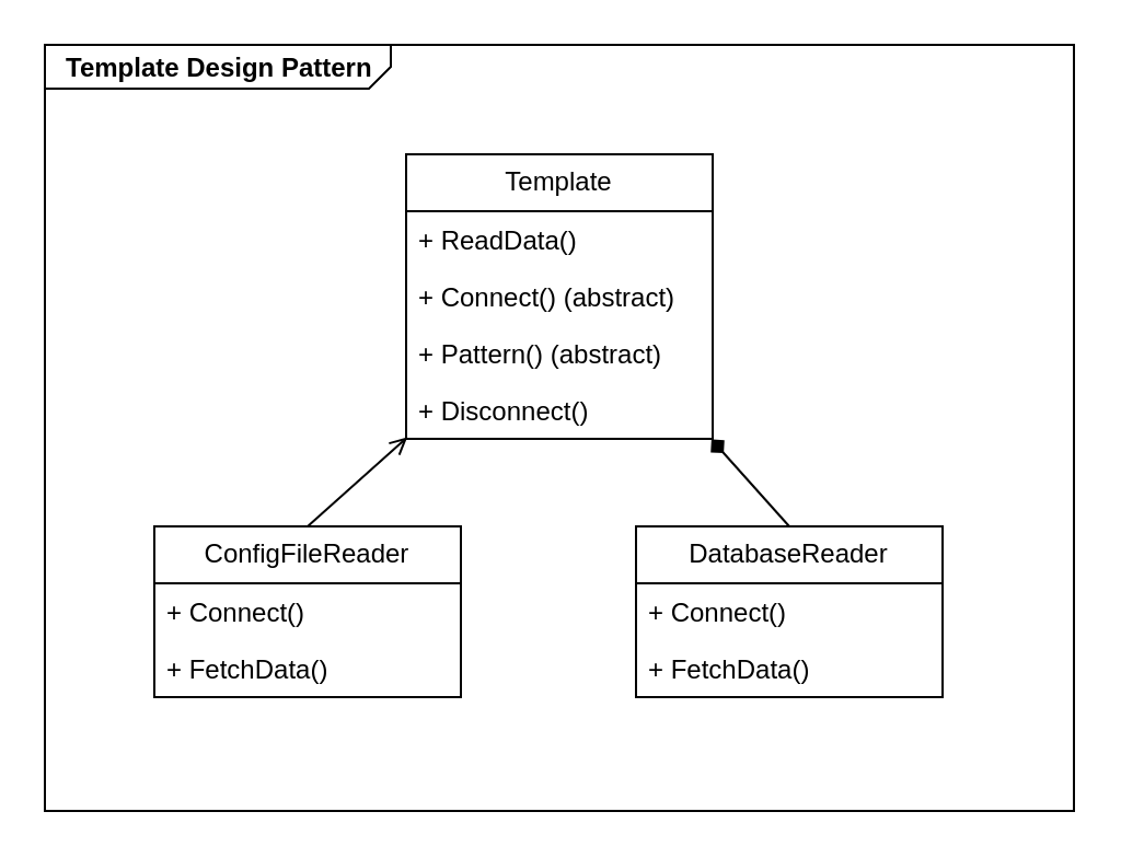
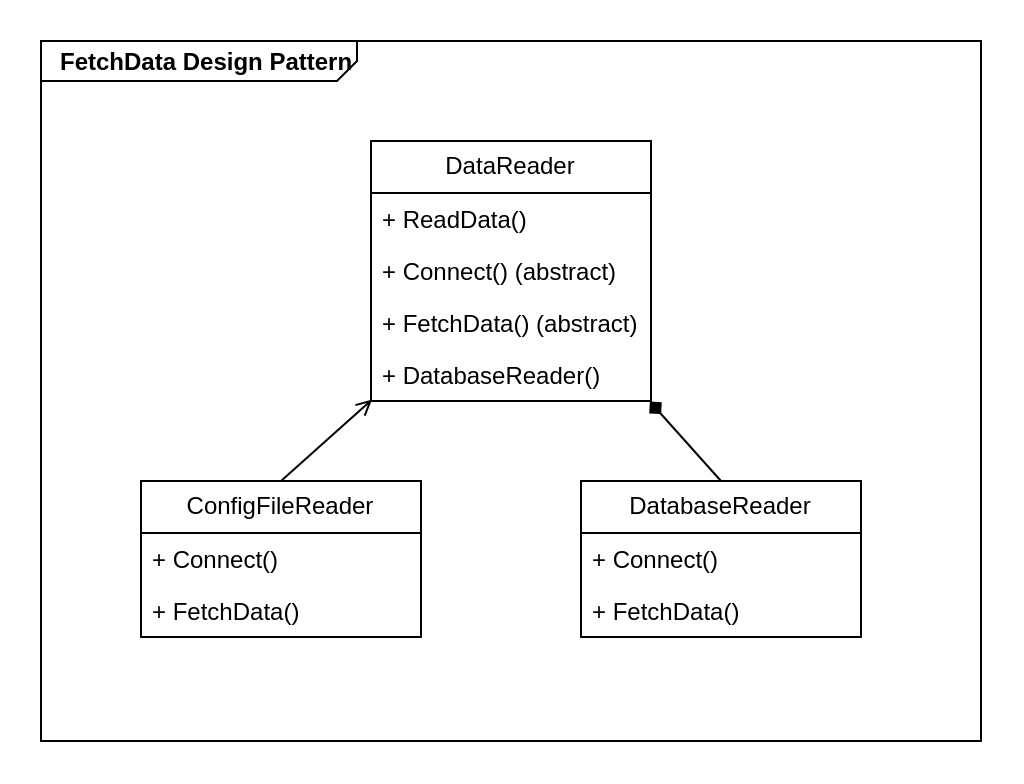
  <mxCell id="0" />
  <mxCell id="1" parent="0" />
- <mxCell id="2" value="&lt;p style=&quot;margin:0px;margin-top:4px;margin-left:10px;text-align:left;&quot;&gt;&lt;b&gt;Template Design Pattern&lt;/b&gt;&lt;/p&gt;" style="html=1;shape=mxgraph.sysml.package;labelX=158.74;align=left;spacingLeft=10;overflow=fill;recursiveResize=0;" vertex="1" parent="1"><mxGeometry x="20" y="20" width="470" height="350" as="geometry" /></mxCell>
- <mxCell id="3" value="Template" style="swimlane;fontStyle=0;childLayout=stackLayout;horizontal=1;startSize=26;fillColor=none;horizontalStack=0;resizeParent=1;resizeParentMax=0;resizeLast=0;collapsible=1;marginBottom=0;whiteSpace=wrap;html=1;" vertex="1" parent="1"><mxGeometry x="185" y="70" width="140" height="130" as="geometry" /></mxCell>
+ <mxCell id="2" value="&lt;p style=&quot;margin:0px;margin-top:4px;margin-left:10px;text-align:left;&quot;&gt;&lt;b&gt;FetchData Design Pattern&lt;/b&gt;&lt;/p&gt;" style="html=1;shape=mxgraph.sysml.package;labelX=158.74;align=left;spacingLeft=10;overflow=fill;recursiveResize=0;" vertex="1" parent="1"><mxGeometry x="20" y="20" width="470" height="350" as="geometry" /></mxCell>
+ <mxCell id="3" value="DataReader" style="swimlane;fontStyle=0;childLayout=stackLayout;horizontal=1;startSize=26;fillColor=none;horizontalStack=0;resizeParent=1;resizeParentMax=0;resizeLast=0;collapsible=1;marginBottom=0;whiteSpace=wrap;html=1;" vertex="1" parent="1"><mxGeometry x="185" y="70" width="140" height="130" as="geometry" /></mxCell>
  <mxCell id="4" value="+ ReadData()" style="text;strokeColor=none;fillColor=none;align=left;verticalAlign=top;spacingLeft=4;spacingRight=4;overflow=hidden;rotatable=0;points=[[0,0.5],[1,0.5]];portConstraint=eastwest;whiteSpace=wrap;html=1;" vertex="1" parent="3"><mxGeometry y="26" width="140" height="26" as="geometry" /></mxCell>
  <mxCell id="5" value="+ Connect() (abstract)" style="text;strokeColor=none;fillColor=none;align=left;verticalAlign=top;spacingLeft=4;spacingRight=4;overflow=hidden;rotatable=0;points=[[0,0.5],[1,0.5]];portConstraint=eastwest;whiteSpace=wrap;html=1;" vertex="1" parent="3"><mxGeometry y="52" width="140" height="26" as="geometry" /></mxCell>
- <mxCell id="6" value="+ Pattern() (abstract)" style="text;strokeColor=none;fillColor=none;align=left;verticalAlign=top;spacingLeft=4;spacingRight=4;overflow=hidden;rotatable=0;points=[[0,0.5],[1,0.5]];portConstraint=eastwest;whiteSpace=wrap;html=1;" vertex="1" parent="3"><mxGeometry y="78" width="140" height="26" as="geometry" /></mxCell>
- <mxCell id="7" value="+ Disconnect()" style="text;strokeColor=none;fillColor=none;align=left;verticalAlign=top;spacingLeft=4;spacingRight=4;overflow=hidden;rotatable=0;points=[[0,0.5],[1,0.5]];portConstraint=eastwest;whiteSpace=wrap;html=1;" vertex="1" parent="3"><mxGeometry y="104" width="140" height="26" as="geometry" /></mxCell>
+ <mxCell id="6" value="+ FetchData() (abstract)" style="text;strokeColor=none;fillColor=none;align=left;verticalAlign=top;spacingLeft=4;spacingRight=4;overflow=hidden;rotatable=0;points=[[0,0.5],[1,0.5]];portConstraint=eastwest;whiteSpace=wrap;html=1;" vertex="1" parent="3"><mxGeometry y="78" width="140" height="26" as="geometry" /></mxCell>
+ <mxCell id="7" value="+ DatabaseReader()" style="text;strokeColor=none;fillColor=none;align=left;verticalAlign=top;spacingLeft=4;spacingRight=4;overflow=hidden;rotatable=0;points=[[0,0.5],[1,0.5]];portConstraint=eastwest;whiteSpace=wrap;html=1;" vertex="1" parent="3"><mxGeometry y="104" width="140" height="26" as="geometry" /></mxCell>
  <mxCell id="8" value="ConfigFileReader" style="swimlane;fontStyle=0;childLayout=stackLayout;horizontal=1;startSize=26;fillColor=none;horizontalStack=0;resizeParent=1;resizeParentMax=0;resizeLast=0;collapsible=1;marginBottom=0;whiteSpace=wrap;html=1;" vertex="1" parent="1"><mxGeometry x="70" y="240" width="140" height="78" as="geometry" /></mxCell>
  <mxCell id="9" value="+ Connect()" style="text;strokeColor=none;fillColor=none;align=left;verticalAlign=top;spacingLeft=4;spacingRight=4;overflow=hidden;rotatable=0;points=[[0,0.5],[1,0.5]];portConstraint=eastwest;whiteSpace=wrap;html=1;" vertex="1" parent="8"><mxGeometry y="26" width="140" height="26" as="geometry" /></mxCell>
  <mxCell id="10" value="+ FetchData()" style="text;strokeColor=none;fillColor=none;align=left;verticalAlign=top;spacingLeft=4;spacingRight=4;overflow=hidden;rotatable=0;points=[[0,0.5],[1,0.5]];portConstraint=eastwest;whiteSpace=wrap;html=1;" vertex="1" parent="8"><mxGeometry y="52" width="140" height="26" as="geometry" /></mxCell>
  <mxCell id="11" value="DatabaseReader" style="swimlane;fontStyle=0;childLayout=stackLayout;horizontal=1;startSize=26;fillColor=none;horizontalStack=0;resizeParent=1;resizeParentMax=0;resizeLast=0;collapsible=1;marginBottom=0;whiteSpace=wrap;html=1;" vertex="1" parent="1"><mxGeometry x="290" y="240" width="140" height="78" as="geometry" /></mxCell>
  <mxCell id="12" value="+ Connect()" style="text;strokeColor=none;fillColor=none;align=left;verticalAlign=top;spacingLeft=4;spacingRight=4;overflow=hidden;rotatable=0;points=[[0,0.5],[1,0.5]];portConstraint=eastwest;whiteSpace=wrap;html=1;" vertex="1" parent="11"><mxGeometry y="26" width="140" height="26" as="geometry" /></mxCell>
  <mxCell id="13" value="+ FetchData()" style="text;strokeColor=none;fillColor=none;align=left;verticalAlign=top;spacingLeft=4;spacingRight=4;overflow=hidden;rotatable=0;points=[[0,0.5],[1,0.5]];portConstraint=eastwest;whiteSpace=wrap;html=1;" vertex="1" parent="11"><mxGeometry y="52" width="140" height="26" as="geometry" /></mxCell>
  <mxCell id="14" value="" style="endArrow=open;html=1;rounded=0;exitX=0.5;exitY=0;exitDx=0;exitDy=0;entryX=0.004;entryY=0.971;entryDx=0;entryDy=0;entryPerimeter=0;" edge="1" parent="1" source="8" target="7"><mxGeometry width="50" height="50" relative="1" as="geometry"><mxPoint x="100" y="210" as="sourcePoint" /><mxPoint x="150" y="160" as="targetPoint" /></mxGeometry></mxCell>
  <mxCell id="15" value="" style="endArrow=diamond;html=1;rounded=0;exitX=0.5;exitY=0;exitDx=0;exitDy=0;entryX=0.996;entryY=1.01;entryDx=0;entryDy=0;entryPerimeter=0;" edge="1" parent="1" source="11" target="7"><mxGeometry width="50" height="50" relative="1" as="geometry"><mxPoint x="364" y="215.5" as="sourcePoint" /><mxPoint x="410" y="174.5" as="targetPoint" /></mxGeometry></mxCell>
